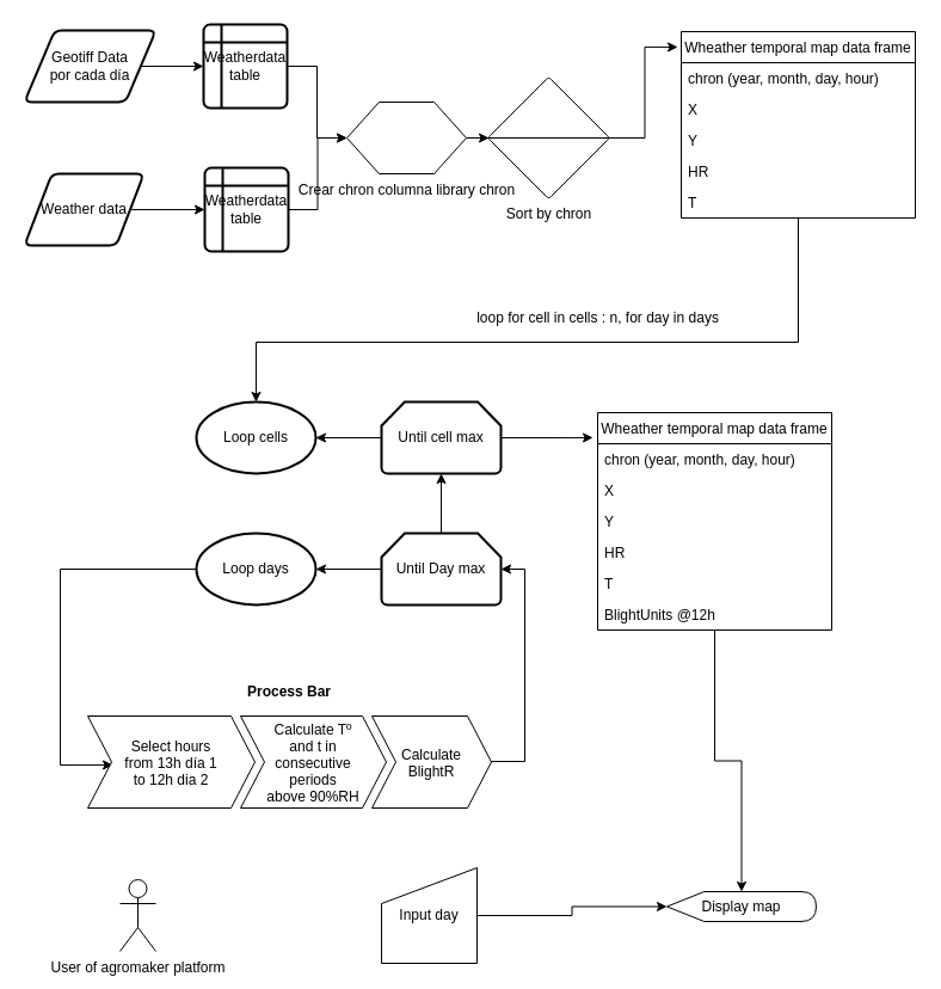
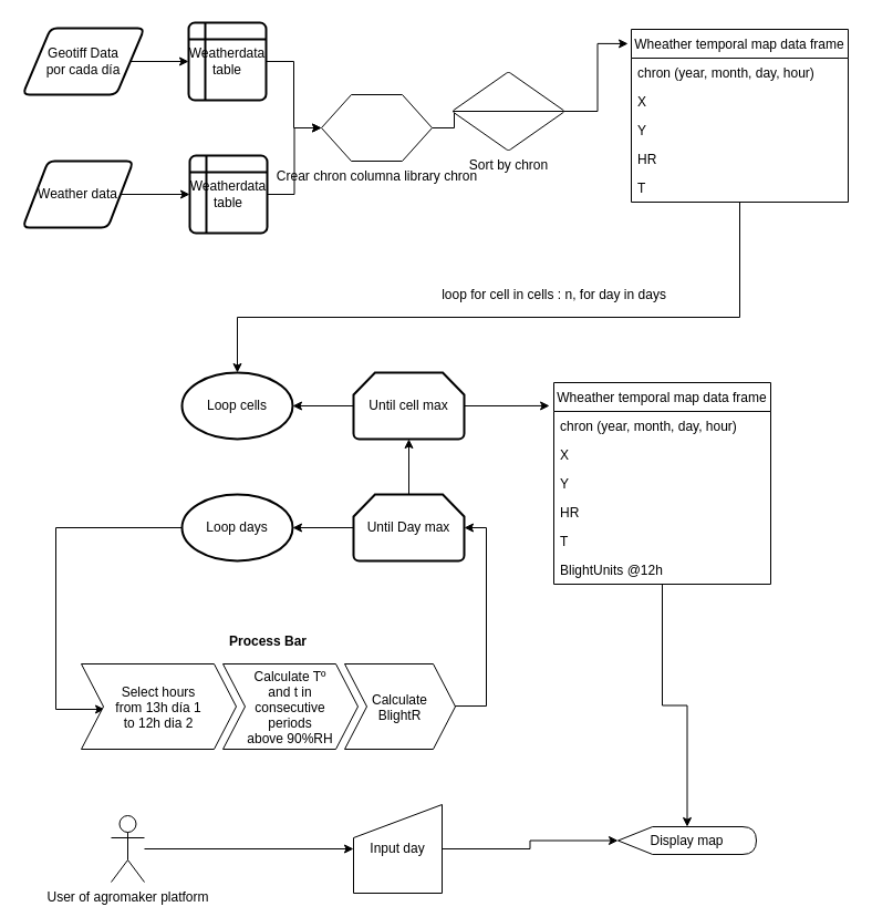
  <mxCell id="0" />
  <mxCell id="1" parent="0" />
  <mxCell id="2" value="Weather data" style="shape=parallelogram;html=1;strokeWidth=2;perimeter=parallelogramPerimeter;whiteSpace=wrap;rounded=1;arcSize=12;size=0.23;" parent="1" vertex="1"><mxGeometry x="20" y="145" width="100" height="60" as="geometry" /></mxCell>
  <mxCell id="3" style="edgeStyle=orthogonalEdgeStyle;rounded=0;orthogonalLoop=1;jettySize=auto;html=1;" parent="1" source="4" target="8" edge="1"><mxGeometry relative="1" as="geometry" /></mxCell>
  <mxCell id="4" value="Weatherdata table" style="shape=internalStorage;whiteSpace=wrap;html=1;dx=15;dy=15;rounded=1;arcSize=8;strokeWidth=2;" parent="1" vertex="1"><mxGeometry x="171" y="140" width="70" height="70" as="geometry" /></mxCell>
  <mxCell id="5" value="" style="endArrow=classic;html=1;entryX=0;entryY=0.5;entryDx=0;entryDy=0;" parent="1" source="2" target="4" edge="1"><mxGeometry width="50" height="50" relative="1" as="geometry"><mxPoint x="330" y="485" as="sourcePoint" /><mxPoint x="380" y="435" as="targetPoint" /></mxGeometry></mxCell>
  <mxCell id="6" style="edgeStyle=orthogonalEdgeStyle;rounded=0;orthogonalLoop=1;jettySize=auto;html=1;entryX=0.5;entryY=0;entryDx=0;entryDy=0;entryPerimeter=0;exitX=0.5;exitY=1;exitDx=0;exitDy=0;" parent="1" source="30" target="14" edge="1"><mxGeometry relative="1" as="geometry"><mxPoint x="697" y="189" as="sourcePoint" /><Array as="points"><mxPoint x="668" y="286" /><mxPoint x="214" y="286" /></Array></mxGeometry></mxCell>
  <mxCell id="7" style="edgeStyle=orthogonalEdgeStyle;rounded=0;orthogonalLoop=1;jettySize=auto;html=1;entryX=0;entryY=0.5;entryDx=0;entryDy=0;entryPerimeter=0;" parent="1" source="8" target="10" edge="1"><mxGeometry relative="1" as="geometry" /></mxCell>
  <mxCell id="8" value="Crear chron columna library chron" style="verticalLabelPosition=bottom;verticalAlign=top;html=1;shape=hexagon;perimeter=hexagonPerimeter2;arcSize=6;size=0.27;" parent="1" vertex="1"><mxGeometry x="290" y="85" width="100" height="60" as="geometry" /></mxCell>
  <mxCell id="9" style="edgeStyle=orthogonalEdgeStyle;rounded=0;orthogonalLoop=1;jettySize=auto;html=1;exitX=1;exitY=0.5;exitDx=0;exitDy=0;exitPerimeter=0;entryX=-0.015;entryY=0.083;entryDx=0;entryDy=0;entryPerimeter=0;" parent="1" source="10" target="30" edge="1"><mxGeometry relative="1" as="geometry"><mxPoint x="611.5" y="186" as="targetPoint" /></mxGeometry></mxCell>
- <mxCell id="10" value="Sort by chron" style="verticalLabelPosition=bottom;verticalAlign=top;html=1;shape=mxgraph.flowchart.sort;" parent="1" vertex="1"><mxGeometry x="409" y="65" width="100" height="100" as="geometry" /></mxCell>
+ <mxCell id="10" value="Sort by chron" style="verticalLabelPosition=bottom;verticalAlign=top;html=1;shape=mxgraph.flowchart.sort;" parent="1" vertex="1"><mxGeometry x="409" y="65" width="100" height="70" as="geometry" /></mxCell>
  <mxCell id="11" style="edgeStyle=orthogonalEdgeStyle;rounded=0;orthogonalLoop=1;jettySize=auto;html=1;entryX=1;entryY=0.5;entryDx=0;entryDy=0;entryPerimeter=0;" parent="1" source="13" target="14" edge="1"><mxGeometry relative="1" as="geometry" /></mxCell>
  <mxCell id="12" style="edgeStyle=orthogonalEdgeStyle;rounded=0;orthogonalLoop=1;jettySize=auto;html=1;exitX=1;exitY=0.5;exitDx=0;exitDy=0;exitPerimeter=0;entryX=-0.02;entryY=0.115;entryDx=0;entryDy=0;entryPerimeter=0;" parent="1" source="13" target="37" edge="1"><mxGeometry relative="1" as="geometry"><mxPoint x="500" y="366" as="targetPoint" /></mxGeometry></mxCell>
  <mxCell id="13" value="Until cell max" style="strokeWidth=2;html=1;shape=mxgraph.flowchart.loop_limit;whiteSpace=wrap;" parent="1" vertex="1"><mxGeometry x="319" y="336" width="100" height="60" as="geometry" /></mxCell>
  <mxCell id="14" value="Loop cells" style="strokeWidth=2;html=1;shape=mxgraph.flowchart.start_1;whiteSpace=wrap;" parent="1" vertex="1"><mxGeometry x="164" y="336" width="100" height="60" as="geometry" /></mxCell>
  <mxCell id="15" value="loop for cell in cells : n, for day in days" style="text;html=1;align=center;verticalAlign=middle;resizable=0;points=[];autosize=1;" parent="1" vertex="1"><mxGeometry x="390" y="256" width="220" height="20" as="geometry" /></mxCell>
  <mxCell id="16" value="Geotiff Data &lt;br&gt;por cada día" style="shape=parallelogram;html=1;strokeWidth=2;perimeter=parallelogramPerimeter;whiteSpace=wrap;rounded=1;arcSize=12;size=0.23;" parent="1" vertex="1"><mxGeometry x="20" y="25" width="110" height="60" as="geometry" /></mxCell>
  <mxCell id="17" style="edgeStyle=orthogonalEdgeStyle;rounded=0;orthogonalLoop=1;jettySize=auto;html=1;exitX=1;exitY=0.5;exitDx=0;exitDy=0;entryX=0;entryY=0.5;entryDx=0;entryDy=0;" parent="1" source="18" target="8" edge="1"><mxGeometry relative="1" as="geometry" /></mxCell>
  <mxCell id="18" value="Weatherdata table" style="shape=internalStorage;whiteSpace=wrap;html=1;dx=15;dy=15;rounded=1;arcSize=8;strokeWidth=2;" parent="1" vertex="1"><mxGeometry x="170" y="20" width="70" height="70" as="geometry" /></mxCell>
  <mxCell id="19" value="" style="edgeStyle=orthogonalEdgeStyle;rounded=0;orthogonalLoop=1;jettySize=auto;html=1;entryX=0;entryY=0.5;entryDx=0;entryDy=0;" parent="1" source="16" target="18" edge="1"><mxGeometry relative="1" as="geometry"><mxPoint x="117.35" y="55" as="sourcePoint" /><mxPoint x="530" y="-30.96" as="targetPoint" /></mxGeometry></mxCell>
  <mxCell id="20" style="edgeStyle=orthogonalEdgeStyle;rounded=0;orthogonalLoop=1;jettySize=auto;html=1;exitX=0;exitY=0.5;exitDx=0;exitDy=0;exitPerimeter=0;entryX=1;entryY=0.5;entryDx=0;entryDy=0;entryPerimeter=0;" parent="1" source="21" target="24" edge="1"><mxGeometry relative="1" as="geometry" /></mxCell>
  <mxCell id="21" value="Until Day max" style="strokeWidth=2;html=1;shape=mxgraph.flowchart.loop_limit;whiteSpace=wrap;" parent="1" vertex="1"><mxGeometry x="319" y="446" width="100" height="60" as="geometry" /></mxCell>
  <mxCell id="22" style="edgeStyle=orthogonalEdgeStyle;rounded=0;orthogonalLoop=1;jettySize=auto;html=1;exitX=0;exitY=0.5;exitDx=0;exitDy=0;exitPerimeter=0;entryX=0.15;entryY=0.532;entryDx=0;entryDy=0;entryPerimeter=0;" parent="1" source="24" target="27" edge="1"><mxGeometry relative="1" as="geometry"><Array as="points"><mxPoint x="50" y="476" /><mxPoint x="50" y="640" /></Array></mxGeometry></mxCell>
  <mxCell id="23" style="edgeStyle=orthogonalEdgeStyle;rounded=0;orthogonalLoop=1;jettySize=auto;html=1;exitX=0.5;exitY=0;exitDx=0;exitDy=0;exitPerimeter=0;entryX=0.5;entryY=1;entryDx=0;entryDy=0;entryPerimeter=0;" parent="1" source="21" target="13" edge="1"><mxGeometry relative="1" as="geometry" /></mxCell>
  <mxCell id="24" value="Loop days" style="strokeWidth=2;html=1;shape=mxgraph.flowchart.start_1;whiteSpace=wrap;" parent="1" vertex="1"><mxGeometry x="164" y="446" width="100" height="60" as="geometry" /></mxCell>
  <mxCell id="25" style="edgeStyle=orthogonalEdgeStyle;rounded=0;orthogonalLoop=1;jettySize=auto;html=1;entryX=1;entryY=0.5;entryDx=0;entryDy=0;entryPerimeter=0;exitX=0.99;exitY=0.494;exitDx=0;exitDy=0;exitPerimeter=0;" parent="1" source="29" target="21" edge="1"><mxGeometry relative="1" as="geometry" /></mxCell>
  <mxCell id="26" value="Process Bar" style="swimlane;childLayout=stackLayout;horizontal=1;fillColor=none;horizontalStack=1;resizeParent=1;resizeParentMax=0;resizeLast=0;collapsible=0;strokeColor=none;stackBorder=10;stackSpacing=-12;resizable=1;align=center;points=[];fontColor=#000000;" parent="1" vertex="1"><mxGeometry x="63" y="566" width="358" height="120" as="geometry" /></mxCell>
  <mxCell id="27" value="Select hours&#10;from 13h día 1 &#10;to 12h dia 2" style="shape=step;perimeter=stepPerimeter;fixedSize=1;points=[];spacing=0;" parent="26" vertex="1"><mxGeometry x="10" y="33" width="140" height="77" as="geometry" /></mxCell>
  <mxCell id="28" value="Calculate Tº &#10;and t in&#10;consecutive &#10;periods &#10;above 90%RH" style="shape=step;perimeter=stepPerimeter;fixedSize=1;points=[];" parent="26" vertex="1"><mxGeometry x="138" y="33" width="122" height="77" as="geometry" /></mxCell>
  <mxCell id="29" value="Calculate &#10;BlightR" style="shape=step;perimeter=stepPerimeter;fixedSize=1;points=[];" parent="26" vertex="1"><mxGeometry x="248" y="33" width="100" height="77" as="geometry" /></mxCell>
  <mxCell id="30" value="Wheather temporal map data frame" style="swimlane;fontStyle=0;childLayout=stackLayout;horizontal=1;startSize=26;fillColor=none;horizontalStack=0;resizeParent=1;resizeParentMax=0;resizeLast=0;collapsible=1;marginBottom=0;" parent="1" vertex="1"><mxGeometry x="570" y="26" width="196" height="156" as="geometry" /></mxCell>
  <mxCell id="31" value="chron (year, month, day, hour)" style="text;strokeColor=none;fillColor=none;align=left;verticalAlign=top;spacingLeft=4;spacingRight=4;overflow=hidden;rotatable=0;points=[[0,0.5],[1,0.5]];portConstraint=eastwest;" parent="30" vertex="1"><mxGeometry y="26" width="196" height="26" as="geometry" /></mxCell>
  <mxCell id="32" value="X" style="text;strokeColor=none;fillColor=none;align=left;verticalAlign=top;spacingLeft=4;spacingRight=4;overflow=hidden;rotatable=0;points=[[0,0.5],[1,0.5]];portConstraint=eastwest;" parent="30" vertex="1"><mxGeometry y="52" width="196" height="26" as="geometry" /></mxCell>
  <mxCell id="33" value="Y" style="text;strokeColor=none;fillColor=none;align=left;verticalAlign=top;spacingLeft=4;spacingRight=4;overflow=hidden;rotatable=0;points=[[0,0.5],[1,0.5]];portConstraint=eastwest;" parent="30" vertex="1"><mxGeometry y="78" width="196" height="26" as="geometry" /></mxCell>
  <mxCell id="34" value="HR" style="text;strokeColor=none;fillColor=none;align=left;verticalAlign=top;spacingLeft=4;spacingRight=4;overflow=hidden;rotatable=0;points=[[0,0.5],[1,0.5]];portConstraint=eastwest;" parent="30" vertex="1"><mxGeometry y="104" width="196" height="26" as="geometry" /></mxCell>
  <mxCell id="35" value="T" style="text;strokeColor=none;fillColor=none;align=left;verticalAlign=top;spacingLeft=4;spacingRight=4;overflow=hidden;rotatable=0;points=[[0,0.5],[1,0.5]];portConstraint=eastwest;" parent="30" vertex="1"><mxGeometry y="130" width="196" height="26" as="geometry" /></mxCell>
  <mxCell id="36" style="edgeStyle=orthogonalEdgeStyle;rounded=0;orthogonalLoop=1;jettySize=auto;html=1;" parent="1" source="37" target="44" edge="1"><mxGeometry relative="1" as="geometry" /></mxCell>
  <mxCell id="37" value="Wheather temporal map data frame" style="swimlane;fontStyle=0;childLayout=stackLayout;horizontal=1;startSize=26;fillColor=none;horizontalStack=0;resizeParent=1;resizeParentMax=0;resizeLast=0;collapsible=1;marginBottom=0;" parent="1" vertex="1"><mxGeometry x="500" y="345" width="196" height="182" as="geometry" /></mxCell>
  <mxCell id="38" value="chron (year, month, day, hour)" style="text;strokeColor=none;fillColor=none;align=left;verticalAlign=top;spacingLeft=4;spacingRight=4;overflow=hidden;rotatable=0;points=[[0,0.5],[1,0.5]];portConstraint=eastwest;" parent="37" vertex="1"><mxGeometry y="26" width="196" height="26" as="geometry" /></mxCell>
  <mxCell id="39" value="X" style="text;strokeColor=none;fillColor=none;align=left;verticalAlign=top;spacingLeft=4;spacingRight=4;overflow=hidden;rotatable=0;points=[[0,0.5],[1,0.5]];portConstraint=eastwest;" parent="37" vertex="1"><mxGeometry y="52" width="196" height="26" as="geometry" /></mxCell>
  <mxCell id="40" value="Y" style="text;strokeColor=none;fillColor=none;align=left;verticalAlign=top;spacingLeft=4;spacingRight=4;overflow=hidden;rotatable=0;points=[[0,0.5],[1,0.5]];portConstraint=eastwest;" parent="37" vertex="1"><mxGeometry y="78" width="196" height="26" as="geometry" /></mxCell>
  <mxCell id="41" value="HR" style="text;strokeColor=none;fillColor=none;align=left;verticalAlign=top;spacingLeft=4;spacingRight=4;overflow=hidden;rotatable=0;points=[[0,0.5],[1,0.5]];portConstraint=eastwest;" parent="37" vertex="1"><mxGeometry y="104" width="196" height="26" as="geometry" /></mxCell>
  <mxCell id="42" value="T" style="text;strokeColor=none;fillColor=none;align=left;verticalAlign=top;spacingLeft=4;spacingRight=4;overflow=hidden;rotatable=0;points=[[0,0.5],[1,0.5]];portConstraint=eastwest;" parent="37" vertex="1"><mxGeometry y="130" width="196" height="26" as="geometry" /></mxCell>
  <mxCell id="43" value="BlightUnits @12h" style="text;strokeColor=none;fillColor=none;align=left;verticalAlign=top;spacingLeft=4;spacingRight=4;overflow=hidden;rotatable=0;points=[[0,0.5],[1,0.5]];portConstraint=eastwest;" parent="37" vertex="1"><mxGeometry y="156" width="196" height="26" as="geometry" /></mxCell>
  <mxCell id="44" value="Display map" style="shape=display;whiteSpace=wrap;html=1;" parent="1" vertex="1"><mxGeometry x="558" y="746" width="125" height="25" as="geometry" /></mxCell>
  <mxCell id="45" style="edgeStyle=orthogonalEdgeStyle;rounded=0;orthogonalLoop=1;jettySize=auto;html=1;" parent="1" source="46" target="44" edge="1"><mxGeometry relative="1" as="geometry" /></mxCell>
  <mxCell id="46" value="Input day" style="shape=manualInput;whiteSpace=wrap;html=1;" parent="1" vertex="1"><mxGeometry x="319" y="726" width="80" height="80" as="geometry" /></mxCell>
+ <mxCell id="47" style="edgeStyle=orthogonalEdgeStyle;rounded=0;orthogonalLoop=1;jettySize=auto;html=1;" parent="1" source="48" target="46" edge="1"><mxGeometry relative="1" as="geometry" /></mxCell>
  <mxCell id="48" value="User of agromaker platform" style="shape=umlActor;verticalLabelPosition=bottom;labelBackgroundColor=#ffffff;verticalAlign=top;html=1;outlineConnect=0;" parent="1" vertex="1"><mxGeometry x="100" y="736" width="30" height="60" as="geometry" /></mxCell>
